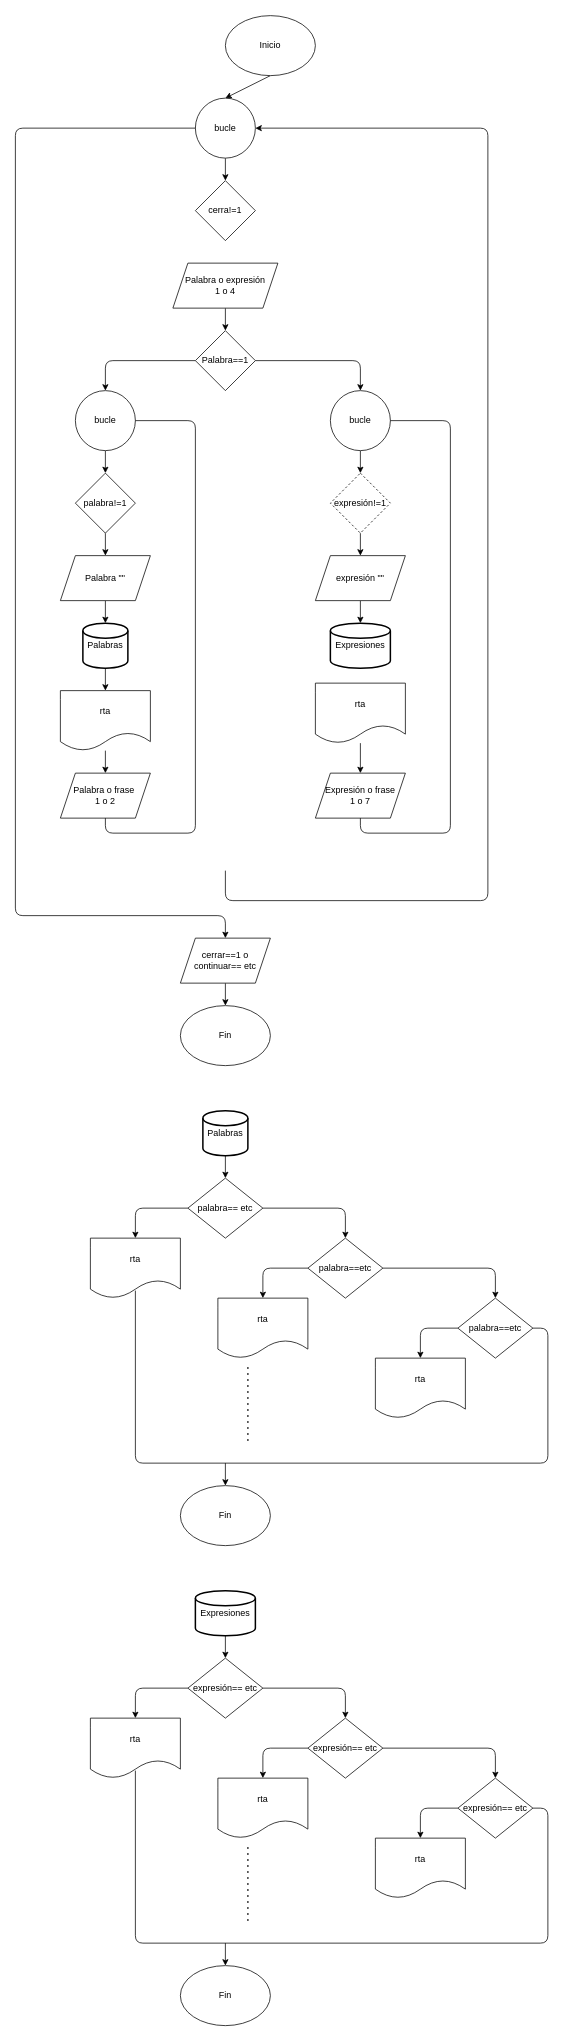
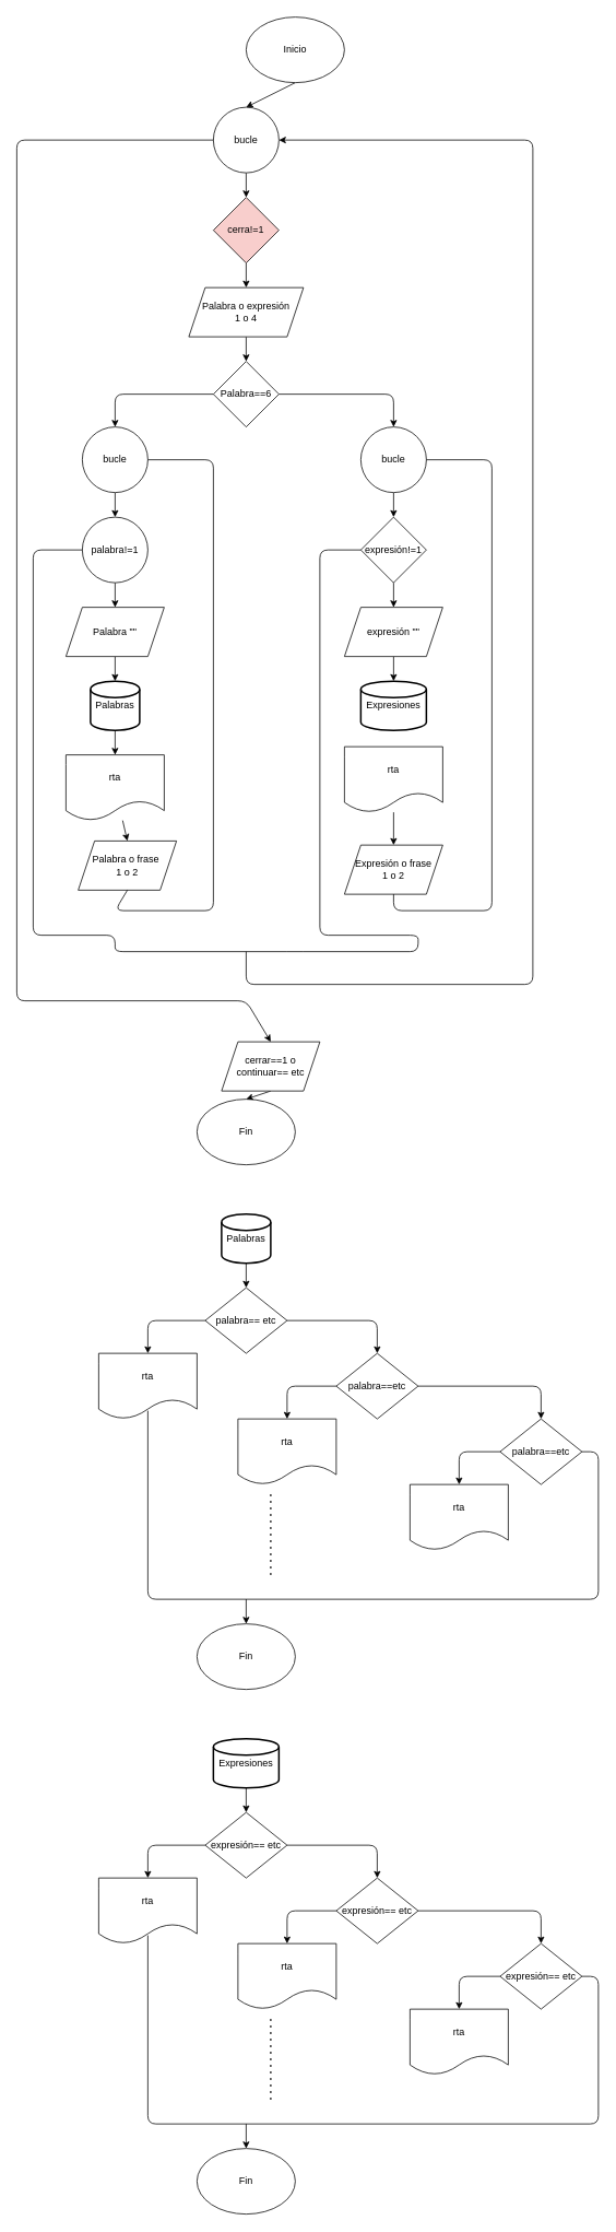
  <mxCell id="0" />
  <mxCell id="1" parent="0" />
  <mxCell id="2" style="edgeStyle=none;html=1;exitX=0.5;exitY=1;exitDx=0;exitDy=0;entryX=0.5;entryY=0;entryDx=0;entryDy=0;" edge="1" parent="1" source="3" target="5"><mxGeometry relative="1" as="geometry" /></mxCell>
  <mxCell id="3" value="Inicio" style="ellipse;whiteSpace=wrap;html=1;" vertex="1" parent="1"><mxGeometry x="300" y="20" width="120" height="80" as="geometry" /></mxCell>
  <mxCell id="4" style="edgeStyle=none;html=1;exitX=0.5;exitY=1;exitDx=0;exitDy=0;entryX=0.5;entryY=0;entryDx=0;entryDy=0;" edge="1" parent="1" source="5" target="7"><mxGeometry relative="1" as="geometry" /></mxCell>
  <mxCell id="5" value="bucle" style="ellipse;whiteSpace=wrap;html=1;aspect=fixed;" vertex="1" parent="1"><mxGeometry x="260" y="130" width="80" height="80" as="geometry" /></mxCell>
- <mxCell id="7" value="cerra!=1" style="rhombus;whiteSpace=wrap;html=1;" vertex="1" parent="1"><mxGeometry x="260" y="240" width="80" height="80" as="geometry" /></mxCell>
+ <mxCell id="6" style="edgeStyle=none;html=1;exitX=0.5;exitY=1;exitDx=0;exitDy=0;entryX=0.5;entryY=0;entryDx=0;entryDy=0;" edge="1" parent="1" source="7" target="9"><mxGeometry relative="1" as="geometry" /></mxCell>
+ <mxCell id="7" value="cerra!=1" style="rhombus;whiteSpace=wrap;html=1;fillColor=#f8cecc;" vertex="1" parent="1"><mxGeometry x="260" y="240" width="80" height="80" as="geometry" /></mxCell>
  <mxCell id="8" style="edgeStyle=none;html=1;exitX=0.5;exitY=1;exitDx=0;exitDy=0;entryX=0.5;entryY=0;entryDx=0;entryDy=0;" edge="1" parent="1" source="9" target="12"><mxGeometry relative="1" as="geometry" /></mxCell>
  <mxCell id="9" value="Palabra o expresión&lt;br&gt;1 o 4" style="shape=parallelogram;perimeter=parallelogramPerimeter;whiteSpace=wrap;html=1;fixedSize=1;" vertex="1" parent="1"><mxGeometry x="230" y="350" width="140" height="60" as="geometry" /></mxCell>
  <mxCell id="10" style="edgeStyle=none;html=1;exitX=0;exitY=0.5;exitDx=0;exitDy=0;entryX=0.5;entryY=0;entryDx=0;entryDy=0;" edge="1" parent="1" source="12" target="14"><mxGeometry relative="1" as="geometry"><Array as="points"><mxPoint x="140" y="480" /></Array></mxGeometry></mxCell>
  <mxCell id="11" style="edgeStyle=none;html=1;exitX=1;exitY=0.5;exitDx=0;exitDy=0;entryX=0.5;entryY=0;entryDx=0;entryDy=0;" edge="1" parent="1" source="12" target="23"><mxGeometry relative="1" as="geometry"><Array as="points"><mxPoint x="480" y="480" /></Array></mxGeometry></mxCell>
- <mxCell id="12" value="Palabra==1" style="rhombus;whiteSpace=wrap;html=1;" vertex="1" parent="1"><mxGeometry x="260" y="440" width="80" height="80" as="geometry" /></mxCell>
+ <mxCell id="12" value="Palabra==6" style="rhombus;whiteSpace=wrap;html=1;" vertex="1" parent="1"><mxGeometry x="260" y="440" width="80" height="80" as="geometry" /></mxCell>
  <mxCell id="13" style="edgeStyle=none;html=1;exitX=0.5;exitY=1;exitDx=0;exitDy=0;entryX=0.5;entryY=0;entryDx=0;entryDy=0;" edge="1" parent="1" source="14" target="16"><mxGeometry relative="1" as="geometry" /></mxCell>
  <mxCell id="14" value="bucle" style="ellipse;whiteSpace=wrap;html=1;aspect=fixed;" vertex="1" parent="1"><mxGeometry x="100" y="520" width="80" height="80" as="geometry" /></mxCell>
  <mxCell id="15" style="edgeStyle=none;html=1;exitX=0.5;exitY=1;exitDx=0;exitDy=0;entryX=0.5;entryY=0;entryDx=0;entryDy=0;" edge="1" parent="1" source="16" target="18"><mxGeometry relative="1" as="geometry" /></mxCell>
- <mxCell id="16" value="palabra!=1" style="rhombus;whiteSpace=wrap;html=1;" vertex="1" parent="1"><mxGeometry x="100" y="630" width="80" height="80" as="geometry" /></mxCell>
+ <mxCell id="16" value="palabra!=1" style="ellipse;whiteSpace=wrap;html=1;" vertex="1" parent="1"><mxGeometry x="100" y="630" width="80" height="80" as="geometry" /></mxCell>
  <mxCell id="17" style="edgeStyle=none;html=1;exitX=0.5;exitY=1;exitDx=0;exitDy=0;entryX=0.5;entryY=0;entryDx=0;entryDy=0;entryPerimeter=0;" edge="1" parent="1" source="18" target="20"><mxGeometry relative="1" as="geometry" /></mxCell>
  <mxCell id="18" value="Palabra &quot;&quot;" style="shape=parallelogram;perimeter=parallelogramPerimeter;whiteSpace=wrap;html=1;fixedSize=1;" vertex="1" parent="1"><mxGeometry x="80" y="740" width="120" height="60" as="geometry" /></mxCell>
  <mxCell id="19" style="edgeStyle=none;html=1;exitX=0.5;exitY=1;exitDx=0;exitDy=0;exitPerimeter=0;entryX=0.5;entryY=0;entryDx=0;entryDy=0;" edge="1" parent="1" source="20" target="36"><mxGeometry relative="1" as="geometry" /></mxCell>
  <mxCell id="20" value="Palabras" style="strokeWidth=2;html=1;shape=mxgraph.flowchart.database;whiteSpace=wrap;" vertex="1" parent="1"><mxGeometry x="110" y="830" width="60" height="60" as="geometry" /></mxCell>
- <mxCell id="21" value="Palabra o frase&amp;nbsp;&lt;br&gt;1 o 2" style="shape=parallelogram;perimeter=parallelogramPerimeter;whiteSpace=wrap;html=1;fixedSize=1;" vertex="1" parent="1"><mxGeometry x="80" y="1030" width="120" height="60" as="geometry" /></mxCell>
+ <mxCell id="21" value="Palabra o frase&amp;nbsp;&lt;br&gt;1 o 2" style="shape=parallelogram;perimeter=parallelogramPerimeter;whiteSpace=wrap;html=1;fixedSize=1;" vertex="1" parent="1"><mxGeometry x="95" y="1025" width="120" height="60" as="geometry" /></mxCell>
  <mxCell id="22" style="edgeStyle=none;html=1;exitX=0.5;exitY=1;exitDx=0;exitDy=0;entryX=0.5;entryY=0;entryDx=0;entryDy=0;" edge="1" parent="1" source="23" target="25"><mxGeometry relative="1" as="geometry" /></mxCell>
  <mxCell id="23" value="bucle" style="ellipse;whiteSpace=wrap;html=1;aspect=fixed;" vertex="1" parent="1"><mxGeometry x="440" y="520" width="80" height="80" as="geometry" /></mxCell>
  <mxCell id="24" style="edgeStyle=none;html=1;exitX=0.5;exitY=1;exitDx=0;exitDy=0;entryX=0.5;entryY=0;entryDx=0;entryDy=0;" edge="1" parent="1" source="25" target="27"><mxGeometry relative="1" as="geometry" /></mxCell>
- <mxCell id="25" value="expresión!=1" style="rhombus;whiteSpace=wrap;html=1;dashed=1;" vertex="1" parent="1"><mxGeometry x="440" y="630" width="80" height="80" as="geometry" /></mxCell>
+ <mxCell id="25" value="expresión!=1" style="rhombus;whiteSpace=wrap;html=1;" vertex="1" parent="1"><mxGeometry x="440" y="630" width="80" height="80" as="geometry" /></mxCell>
  <mxCell id="26" style="edgeStyle=none;html=1;exitX=0.5;exitY=1;exitDx=0;exitDy=0;entryX=0.5;entryY=0;entryDx=0;entryDy=0;entryPerimeter=0;" edge="1" parent="1" source="27" target="28"><mxGeometry relative="1" as="geometry" /></mxCell>
  <mxCell id="27" value="expresión &quot;&quot;" style="shape=parallelogram;perimeter=parallelogramPerimeter;whiteSpace=wrap;html=1;fixedSize=1;" vertex="1" parent="1"><mxGeometry x="420" y="740" width="120" height="60" as="geometry" /></mxCell>
  <mxCell id="28" value="Expresiones" style="strokeWidth=2;html=1;shape=mxgraph.flowchart.database;whiteSpace=wrap;" vertex="1" parent="1"><mxGeometry x="440" y="830" width="80" height="60" as="geometry" /></mxCell>
- <mxCell id="29" value="Expresión o frase&lt;br&gt;1 o 7" style="shape=parallelogram;perimeter=parallelogramPerimeter;whiteSpace=wrap;html=1;fixedSize=1;" vertex="1" parent="1"><mxGeometry x="420" y="1030" width="120" height="60" as="geometry" /></mxCell>
+ <mxCell id="29" value="Expresión o frase&lt;br&gt;1 o 2" style="shape=parallelogram;perimeter=parallelogramPerimeter;whiteSpace=wrap;html=1;fixedSize=1;" vertex="1" parent="1"><mxGeometry x="420" y="1030" width="120" height="60" as="geometry" /></mxCell>
  <mxCell id="30" style="edgeStyle=none;html=1;exitX=0.5;exitY=1;exitDx=0;exitDy=0;entryX=0.5;entryY=0;entryDx=0;entryDy=0;" edge="1" parent="1" source="31" target="32"><mxGeometry relative="1" as="geometry" /></mxCell>
- <mxCell id="31" value="cerrar==1 o continuar== etc" style="shape=parallelogram;perimeter=parallelogramPerimeter;whiteSpace=wrap;html=1;fixedSize=1;" vertex="1" parent="1"><mxGeometry x="240" y="1250" width="120" height="60" as="geometry" /></mxCell>
+ <mxCell id="31" value="cerrar==1 o continuar== etc" style="shape=parallelogram;perimeter=parallelogramPerimeter;whiteSpace=wrap;html=1;fixedSize=1;" vertex="1" parent="1"><mxGeometry x="270" y="1270" width="120" height="60" as="geometry" /></mxCell>
  <mxCell id="32" value="Fin" style="ellipse;whiteSpace=wrap;html=1;" vertex="1" parent="1"><mxGeometry x="240" y="1340" width="120" height="80" as="geometry" /></mxCell>
  <mxCell id="33" style="edgeStyle=none;html=1;entryX=0.5;entryY=0;entryDx=0;entryDy=0;" edge="1" parent="1" source="34" target="29"><mxGeometry relative="1" as="geometry" /></mxCell>
  <mxCell id="34" value="rta" style="shape=document;whiteSpace=wrap;html=1;boundedLbl=1;" vertex="1" parent="1"><mxGeometry x="420" y="910" width="120" height="80" as="geometry" /></mxCell>
  <mxCell id="35" style="edgeStyle=none;html=1;entryX=0.5;entryY=0;entryDx=0;entryDy=0;" edge="1" parent="1" source="36" target="21"><mxGeometry relative="1" as="geometry" /></mxCell>
  <mxCell id="36" value="rta" style="shape=document;whiteSpace=wrap;html=1;boundedLbl=1;" vertex="1" parent="1"><mxGeometry x="80" y="920" width="120" height="80" as="geometry" /></mxCell>
  <mxCell id="37" value="" style="endArrow=none;html=1;exitX=0.5;exitY=1;exitDx=0;exitDy=0;entryX=1;entryY=0.5;entryDx=0;entryDy=0;" edge="1" parent="1" source="21" target="14"><mxGeometry width="50" height="50" relative="1" as="geometry"><mxPoint x="300" y="1100" as="sourcePoint" /><mxPoint x="350" y="1050" as="targetPoint" /><Array as="points"><mxPoint x="140" y="1110" /><mxPoint x="260" y="1110" /><mxPoint x="260" y="560" /></Array></mxGeometry></mxCell>
  <mxCell id="38" value="" style="endArrow=none;html=1;exitX=0.5;exitY=1;exitDx=0;exitDy=0;entryX=1;entryY=0.5;entryDx=0;entryDy=0;" edge="1" parent="1"><mxGeometry width="50" height="50" relative="1" as="geometry"><mxPoint x="480" y="1090" as="sourcePoint" /><mxPoint x="520" y="560" as="targetPoint" /><Array as="points"><mxPoint x="480" y="1110" /><mxPoint x="600" y="1110" /><mxPoint x="600" y="560" /></Array></mxGeometry></mxCell>
+ <mxCell id="39" value="" style="endArrow=none;html=1;entryX=0;entryY=0.5;entryDx=0;entryDy=0;exitX=0;exitY=0.5;exitDx=0;exitDy=0;" edge="1" parent="1" source="16" target="25"><mxGeometry width="50" height="50" relative="1" as="geometry"><mxPoint x="300" y="540" as="sourcePoint" /><mxPoint x="350" y="490" as="targetPoint" /><Array as="points"><mxPoint x="40" y="670" /><mxPoint x="40" y="1140" /><mxPoint x="140" y="1140" /><mxPoint x="140" y="1160" /><mxPoint x="360" y="1160" /><mxPoint x="510" y="1160" /><mxPoint x="510" y="1140" /><mxPoint x="390" y="1140" /><mxPoint x="390" y="670" /></Array></mxGeometry></mxCell>
  <mxCell id="40" value="" style="endArrow=classic;html=1;entryX=1;entryY=0.5;entryDx=0;entryDy=0;" edge="1" parent="1" target="5"><mxGeometry width="50" height="50" relative="1" as="geometry"><mxPoint x="300" y="1160" as="sourcePoint" /><mxPoint x="350" y="1140" as="targetPoint" /><Array as="points"><mxPoint x="300" y="1200" /><mxPoint x="650" y="1200" /><mxPoint x="650" y="170" /></Array></mxGeometry></mxCell>
  <mxCell id="41" value="" style="endArrow=classic;html=1;exitX=0;exitY=0.5;exitDx=0;exitDy=0;entryX=0.5;entryY=0;entryDx=0;entryDy=0;" edge="1" parent="1" source="5" target="31"><mxGeometry width="50" height="50" relative="1" as="geometry"><mxPoint x="300" y="390" as="sourcePoint" /><mxPoint x="350" y="340" as="targetPoint" /><Array as="points"><mxPoint x="20" y="170" /><mxPoint x="20" y="1220" /><mxPoint x="300" y="1220" /></Array></mxGeometry></mxCell>
  <mxCell id="42" style="edgeStyle=none;html=1;exitX=0.5;exitY=1;exitDx=0;exitDy=0;exitPerimeter=0;entryX=0.5;entryY=0;entryDx=0;entryDy=0;" edge="1" parent="1" source="43" target="46"><mxGeometry relative="1" as="geometry" /></mxCell>
  <mxCell id="43" value="Palabras" style="strokeWidth=2;html=1;shape=mxgraph.flowchart.database;whiteSpace=wrap;" vertex="1" parent="1"><mxGeometry x="270" y="1480" width="60" height="60" as="geometry" /></mxCell>
  <mxCell id="44" style="edgeStyle=none;html=1;exitX=0;exitY=0.5;exitDx=0;exitDy=0;entryX=0.5;entryY=0;entryDx=0;entryDy=0;" edge="1" parent="1" source="46" target="47"><mxGeometry relative="1" as="geometry"><Array as="points"><mxPoint x="180" y="1610" /></Array></mxGeometry></mxCell>
  <mxCell id="45" style="edgeStyle=none;html=1;exitX=1;exitY=0.5;exitDx=0;exitDy=0;entryX=0.5;entryY=0;entryDx=0;entryDy=0;" edge="1" parent="1" source="46" target="50"><mxGeometry relative="1" as="geometry"><Array as="points"><mxPoint x="460" y="1610" /></Array></mxGeometry></mxCell>
  <mxCell id="46" value="palabra== etc" style="rhombus;whiteSpace=wrap;html=1;" vertex="1" parent="1"><mxGeometry x="250" y="1570" width="100" height="80" as="geometry" /></mxCell>
  <mxCell id="47" value="rta" style="shape=document;whiteSpace=wrap;html=1;boundedLbl=1;" vertex="1" parent="1"><mxGeometry x="120" y="1650" width="120" height="80" as="geometry" /></mxCell>
  <mxCell id="48" style="edgeStyle=none;html=1;exitX=0;exitY=0.5;exitDx=0;exitDy=0;entryX=0.5;entryY=0;entryDx=0;entryDy=0;" edge="1" parent="1" source="50" target="51"><mxGeometry relative="1" as="geometry"><Array as="points"><mxPoint x="350" y="1690" /></Array></mxGeometry></mxCell>
  <mxCell id="49" style="edgeStyle=none;html=1;exitX=1;exitY=0.5;exitDx=0;exitDy=0;entryX=0.5;entryY=0;entryDx=0;entryDy=0;" edge="1" parent="1" source="50" target="53"><mxGeometry relative="1" as="geometry"><Array as="points"><mxPoint x="660" y="1690" /></Array></mxGeometry></mxCell>
  <mxCell id="50" value="palabra==etc" style="rhombus;whiteSpace=wrap;html=1;" vertex="1" parent="1"><mxGeometry x="410" y="1650" width="100" height="80" as="geometry" /></mxCell>
  <mxCell id="51" value="rta" style="shape=document;whiteSpace=wrap;html=1;boundedLbl=1;" vertex="1" parent="1"><mxGeometry x="290" y="1730" width="120" height="80" as="geometry" /></mxCell>
  <mxCell id="52" style="edgeStyle=none;html=1;exitX=0;exitY=0.5;exitDx=0;exitDy=0;entryX=0.5;entryY=0;entryDx=0;entryDy=0;" edge="1" parent="1" source="53" target="54"><mxGeometry relative="1" as="geometry"><Array as="points"><mxPoint x="560" y="1770" /></Array></mxGeometry></mxCell>
  <mxCell id="53" value="palabra==etc" style="rhombus;whiteSpace=wrap;html=1;" vertex="1" parent="1"><mxGeometry x="610" y="1730" width="100" height="80" as="geometry" /></mxCell>
  <mxCell id="54" value="rta" style="shape=document;whiteSpace=wrap;html=1;boundedLbl=1;" vertex="1" parent="1"><mxGeometry x="500" y="1810" width="120" height="80" as="geometry" /></mxCell>
  <mxCell id="55" value="Fin" style="ellipse;whiteSpace=wrap;html=1;" vertex="1" parent="1"><mxGeometry x="240" y="1980" width="120" height="80" as="geometry" /></mxCell>
  <mxCell id="56" value="" style="endArrow=none;html=1;exitX=0.5;exitY=0.875;exitDx=0;exitDy=0;exitPerimeter=0;entryX=1;entryY=0.5;entryDx=0;entryDy=0;" edge="1" parent="1" source="47" target="53"><mxGeometry width="50" height="50" relative="1" as="geometry"><mxPoint x="330" y="1850" as="sourcePoint" /><mxPoint x="380" y="1800" as="targetPoint" /><Array as="points"><mxPoint x="180" y="1950" /><mxPoint x="730" y="1950" /><mxPoint x="730" y="1770" /></Array></mxGeometry></mxCell>
  <mxCell id="57" value="" style="endArrow=none;dashed=1;html=1;dashPattern=1 3;strokeWidth=2;" edge="1" parent="1"><mxGeometry width="50" height="50" relative="1" as="geometry"><mxPoint x="330" y="1920" as="sourcePoint" /><mxPoint x="330" y="1820" as="targetPoint" /></mxGeometry></mxCell>
  <mxCell id="58" value="" style="endArrow=classic;html=1;entryX=0.5;entryY=0;entryDx=0;entryDy=0;" edge="1" parent="1" target="55"><mxGeometry width="50" height="50" relative="1" as="geometry"><mxPoint x="300" y="1950" as="sourcePoint" /><mxPoint x="380" y="2000" as="targetPoint" /></mxGeometry></mxCell>
  <mxCell id="59" style="edgeStyle=none;html=1;exitX=0.5;exitY=1;exitDx=0;exitDy=0;exitPerimeter=0;entryX=0.5;entryY=0;entryDx=0;entryDy=0;" edge="1" parent="1" source="60" target="63"><mxGeometry relative="1" as="geometry" /></mxCell>
  <mxCell id="60" value="Expresiones" style="strokeWidth=2;html=1;shape=mxgraph.flowchart.database;whiteSpace=wrap;" vertex="1" parent="1"><mxGeometry x="260" y="2120" width="80" height="60" as="geometry" /></mxCell>
  <mxCell id="61" style="edgeStyle=none;html=1;exitX=0;exitY=0.5;exitDx=0;exitDy=0;entryX=0.5;entryY=0;entryDx=0;entryDy=0;" edge="1" parent="1" source="63" target="64"><mxGeometry relative="1" as="geometry"><Array as="points"><mxPoint x="180" y="2250" /></Array></mxGeometry></mxCell>
  <mxCell id="62" style="edgeStyle=none;html=1;exitX=1;exitY=0.5;exitDx=0;exitDy=0;entryX=0.5;entryY=0;entryDx=0;entryDy=0;" edge="1" parent="1" source="63" target="67"><mxGeometry relative="1" as="geometry"><Array as="points"><mxPoint x="460" y="2250" /></Array></mxGeometry></mxCell>
  <mxCell id="63" value="expresión== etc" style="rhombus;whiteSpace=wrap;html=1;" vertex="1" parent="1"><mxGeometry x="250" y="2210" width="100" height="80" as="geometry" /></mxCell>
  <mxCell id="64" value="rta" style="shape=document;whiteSpace=wrap;html=1;boundedLbl=1;" vertex="1" parent="1"><mxGeometry x="120" y="2290" width="120" height="80" as="geometry" /></mxCell>
  <mxCell id="65" style="edgeStyle=none;html=1;exitX=0;exitY=0.5;exitDx=0;exitDy=0;entryX=0.5;entryY=0;entryDx=0;entryDy=0;" edge="1" parent="1" source="67" target="68"><mxGeometry relative="1" as="geometry"><Array as="points"><mxPoint x="350" y="2330" /></Array></mxGeometry></mxCell>
  <mxCell id="66" style="edgeStyle=none;html=1;exitX=1;exitY=0.5;exitDx=0;exitDy=0;entryX=0.5;entryY=0;entryDx=0;entryDy=0;" edge="1" parent="1" source="67" target="70"><mxGeometry relative="1" as="geometry"><Array as="points"><mxPoint x="660" y="2330" /></Array></mxGeometry></mxCell>
  <mxCell id="67" value="expresión== etc" style="rhombus;whiteSpace=wrap;html=1;" vertex="1" parent="1"><mxGeometry x="410" y="2290" width="100" height="80" as="geometry" /></mxCell>
  <mxCell id="68" value="rta" style="shape=document;whiteSpace=wrap;html=1;boundedLbl=1;" vertex="1" parent="1"><mxGeometry x="290" y="2370" width="120" height="80" as="geometry" /></mxCell>
  <mxCell id="69" style="edgeStyle=none;html=1;exitX=0;exitY=0.5;exitDx=0;exitDy=0;entryX=0.5;entryY=0;entryDx=0;entryDy=0;" edge="1" parent="1" source="70" target="71"><mxGeometry relative="1" as="geometry"><Array as="points"><mxPoint x="560" y="2410" /></Array></mxGeometry></mxCell>
  <mxCell id="70" value="expresión== etc" style="rhombus;whiteSpace=wrap;html=1;" vertex="1" parent="1"><mxGeometry x="610" y="2370" width="100" height="80" as="geometry" /></mxCell>
  <mxCell id="71" value="rta" style="shape=document;whiteSpace=wrap;html=1;boundedLbl=1;" vertex="1" parent="1"><mxGeometry x="500" y="2450" width="120" height="80" as="geometry" /></mxCell>
  <mxCell id="72" value="Fin" style="ellipse;whiteSpace=wrap;html=1;" vertex="1" parent="1"><mxGeometry x="240" y="2620" width="120" height="80" as="geometry" /></mxCell>
  <mxCell id="73" value="" style="endArrow=none;html=1;exitX=0.5;exitY=0.875;exitDx=0;exitDy=0;exitPerimeter=0;entryX=1;entryY=0.5;entryDx=0;entryDy=0;" edge="1" parent="1" source="64" target="70"><mxGeometry width="50" height="50" relative="1" as="geometry"><mxPoint x="330" y="2490" as="sourcePoint" /><mxPoint x="380" y="2440" as="targetPoint" /><Array as="points"><mxPoint x="180" y="2590" /><mxPoint x="730" y="2590" /><mxPoint x="730" y="2410" /></Array></mxGeometry></mxCell>
  <mxCell id="74" value="" style="endArrow=none;dashed=1;html=1;dashPattern=1 3;strokeWidth=2;" edge="1" parent="1"><mxGeometry width="50" height="50" relative="1" as="geometry"><mxPoint x="330" y="2560" as="sourcePoint" /><mxPoint x="330" y="2460" as="targetPoint" /></mxGeometry></mxCell>
  <mxCell id="75" value="" style="endArrow=classic;html=1;entryX=0.5;entryY=0;entryDx=0;entryDy=0;" edge="1" parent="1" target="72"><mxGeometry width="50" height="50" relative="1" as="geometry"><mxPoint x="300" y="2590" as="sourcePoint" /><mxPoint x="380" y="2640" as="targetPoint" /></mxGeometry></mxCell>
